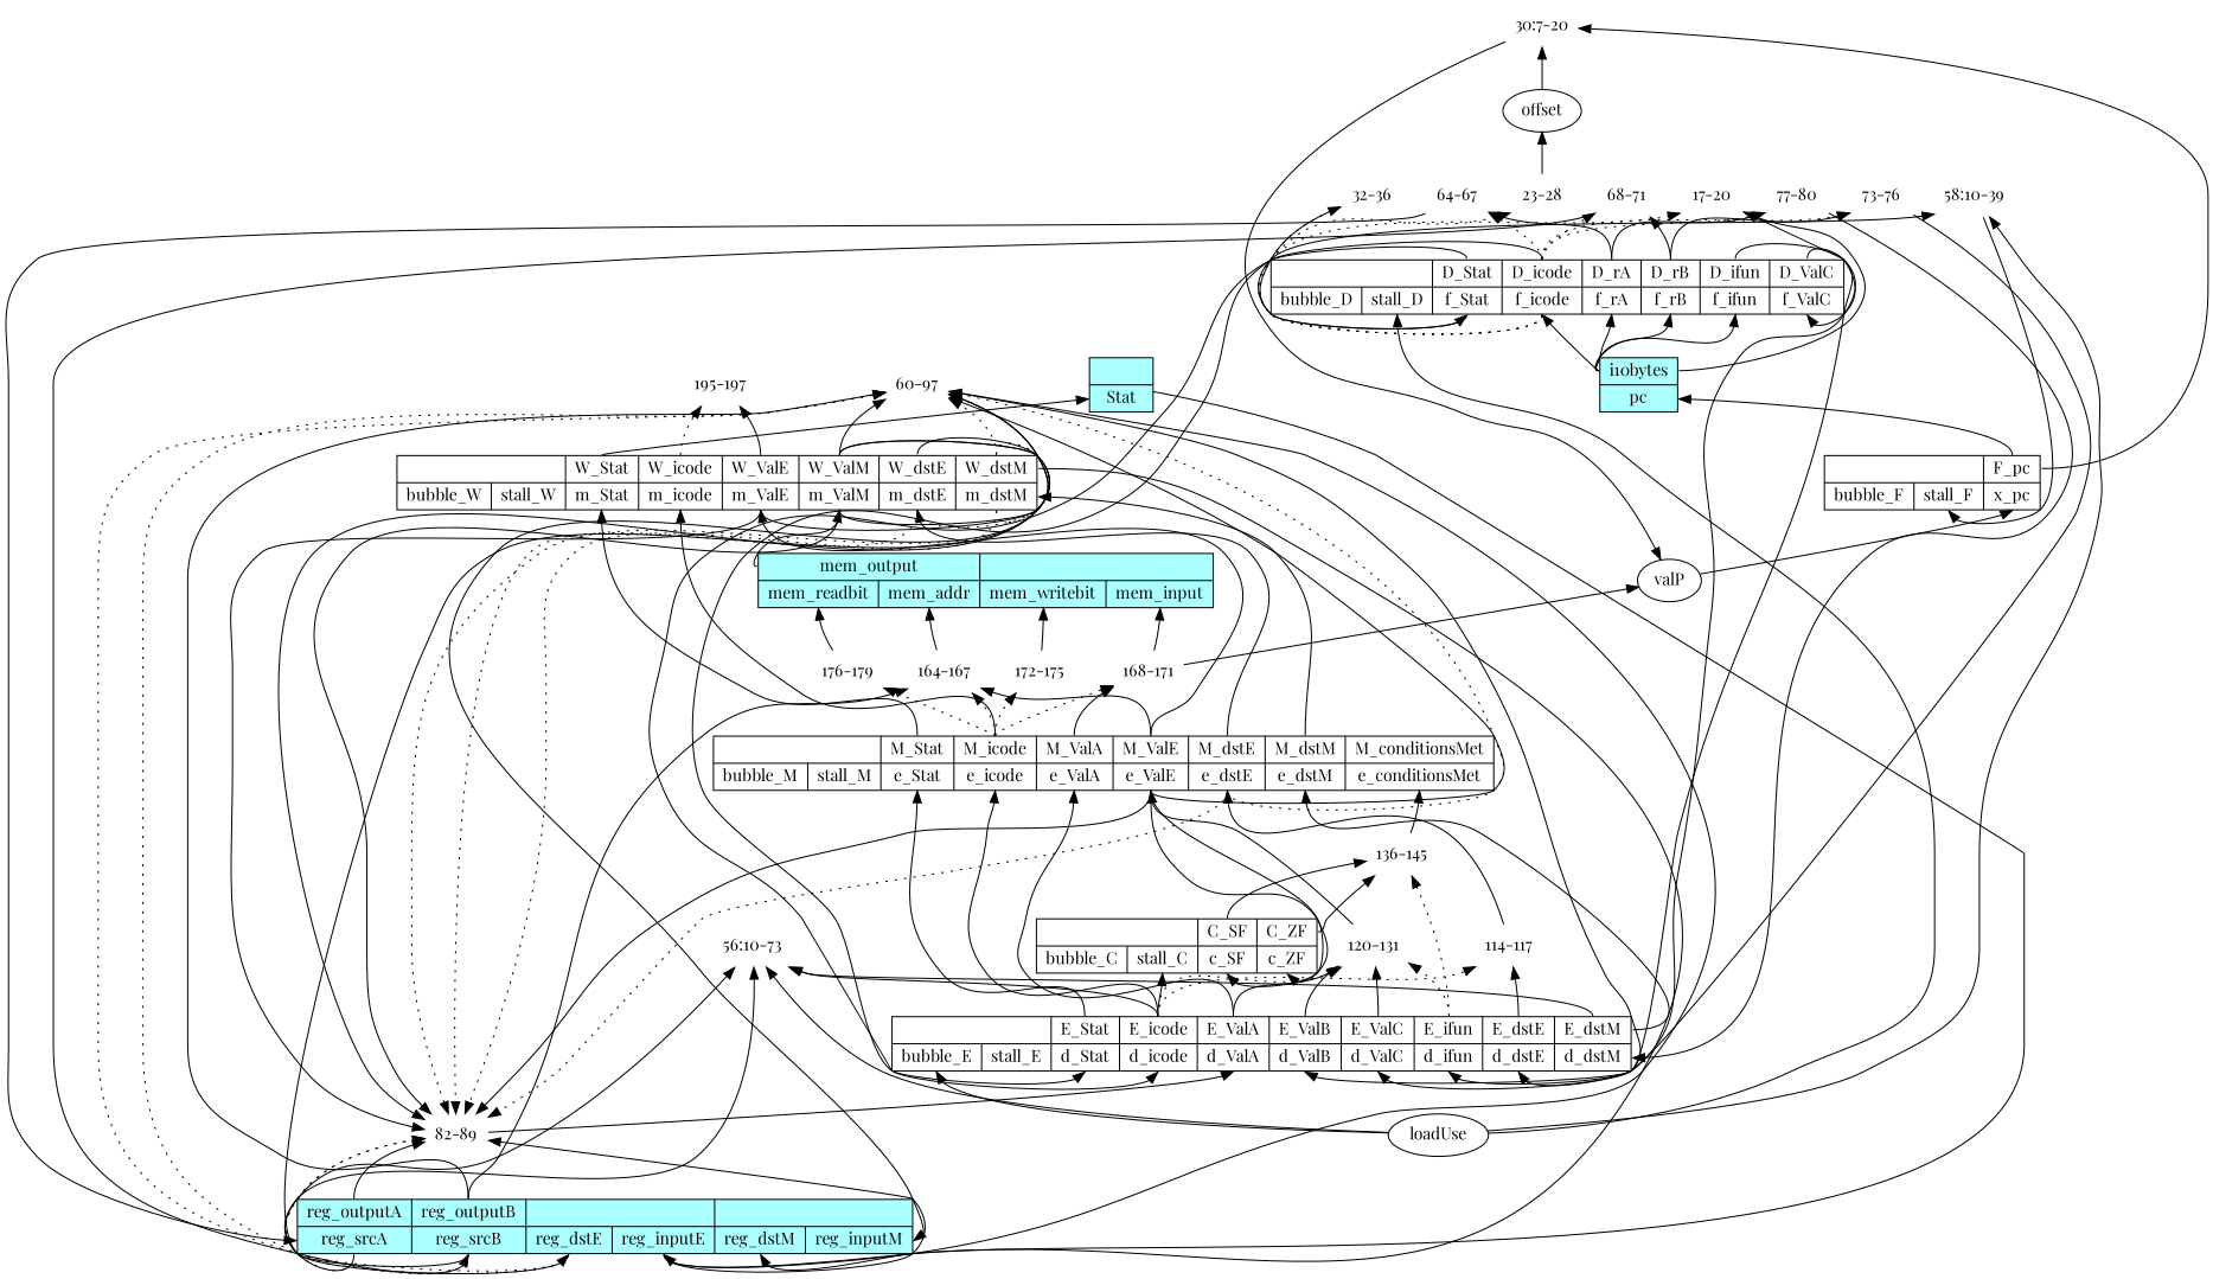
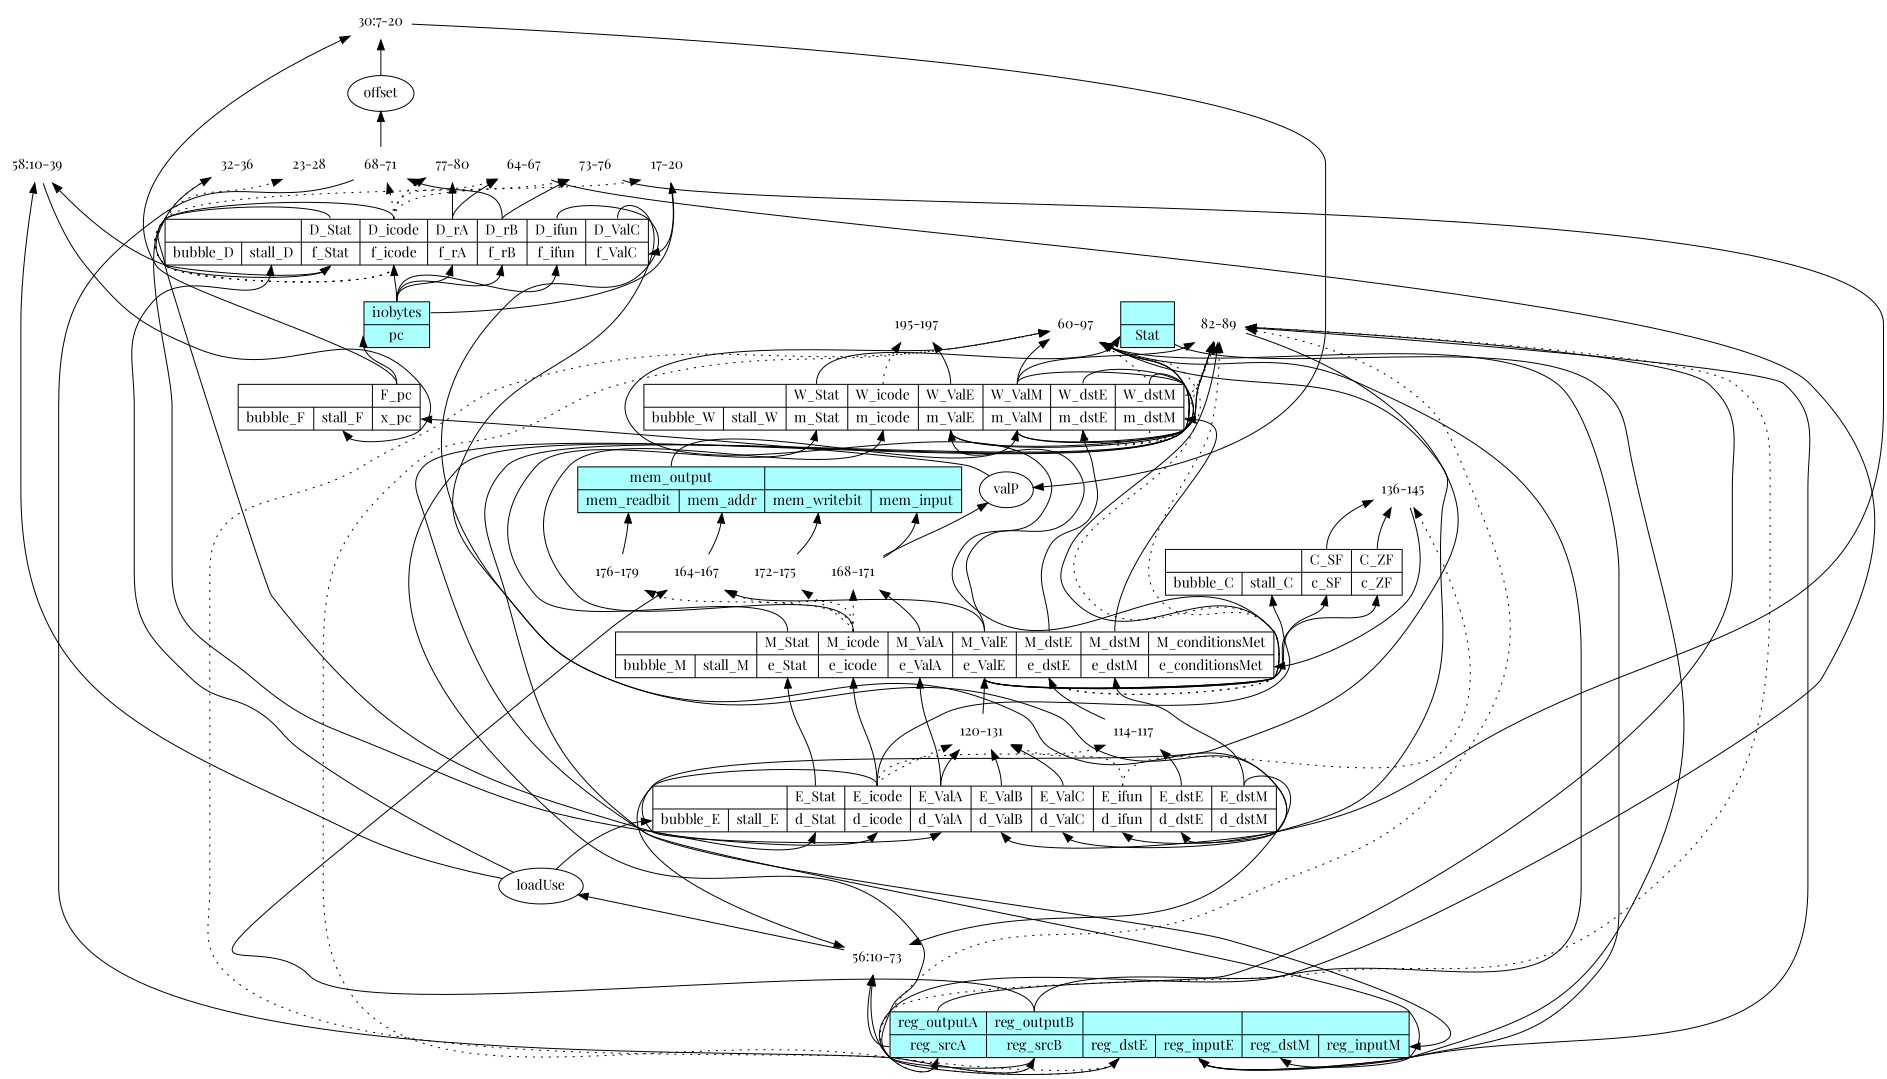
  digraph {
    fontname="Playfair Display"
    rankdir=BT
    node [fontname="Playfair Display" shape=none]
    edge [fontname="Playfair Display"]
    n1 [fillcolor="#aaffff" label="{<reg_outputA>reg_outputA|<reg_srcA>reg_srcA}|{<reg_outputB>reg_outputB|<reg_srcB>reg_srcB}|{|{<reg_dstE>reg_dstE|<reg_inputE>reg_inputE}}|{|{<reg_dstM>reg_dstM|<reg_inputM>reg_inputM}}" shape=record style=filled]
    n2 [label="56:10-73"]
    n3 [label="82-89"]
    n4 [label="60-97"]
    n5 [label="164-167"]
    loadUse [shape=""]
    n7 [label="{|{<bubble_E>bubble_E|<stall_E>stall_E}}|{<E_Stat>E_Stat|<d_Stat>d_Stat}|{<E_icode>E_icode|<d_icode>d_icode}|{<E_ValA>E_ValA|<d_ValA>d_ValA}|{<E_ValB>E_ValB|<d_ValB>d_ValB}|{<E_ValC>E_ValC|<d_ValC>d_ValC}|{<E_ifun>E_ifun|<d_ifun>d_ifun}|{<E_dstE>E_dstE|<d_dstE>d_dstE}|{<E_dstM>E_dstM|<d_dstM>d_dstM}" shape=record]
    n8 [fillcolor="#aaffff" label="{<mem_output>mem_output|{<mem_readbit>mem_readbit|<mem_addr>mem_addr}}|{|{<mem_writebit>mem_writebit|<mem_input>mem_input}}" shape=record style=filled]
    n9 [label="{|{<bubble_W>bubble_W|<stall_W>stall_W}}|{<W_Stat>W_Stat|<m_Stat>m_Stat}|{<W_icode>W_icode|<m_icode>m_icode}|{<W_ValE>W_ValE|<m_ValE>m_ValE}|{<W_ValM>W_ValM|<m_ValM>m_ValM}|{<W_dstE>W_dstE|<m_dstE>m_dstE}|{<W_dstM>W_dstM|<m_dstM>m_dstM}" shape=record]
    n10 [fillcolor="#aaffff" label="{|<Stat>Stat}" shape=record style=filled]
    n11 [label="195-197"]
    n12 [fillcolor="#aaffff" label="{<i10bytes>i10bytes|<pc>pc}" shape=record style=filled]
    n13 [label="{|{<bubble_D>bubble_D|<stall_D>stall_D}}|{<D_Stat>D_Stat|<f_Stat>f_Stat}|{<D_icode>D_icode|<f_icode>f_icode}|{<D_rA>D_rA|<f_rA>f_rA}|{<D_rB>D_rB|<f_rB>f_rB}|{<D_ifun>D_ifun|<f_ifun>f_ifun}|{<D_ValC>D_ValC|<f_ValC>f_ValC}" shape=record]
    n14 [label="17-20"]
    n15 [label="23-28"]
    n16 [label="32-36"]
    n17 [label="58:10-39"]
    n18 [label="64-67"]
    n19 [label="68-71"]
    n20 [label="73-76"]
    n21 [label="77-80"]
    n22 [label="{|{<bubble_F>bubble_F|<stall_F>stall_F}}|{<F_pc>F_pc|<x_pc>x_pc}" shape=record]
    n23 [label="30:7-20"]
    valP [shape=""]
    n25 [label="{|{<bubble_C>bubble_C|<stall_C>stall_C}}|{<C_SF>C_SF|<c_SF>c_SF}|{<C_ZF>C_ZF|<c_ZF>c_ZF}" shape=record]
    n26 [label="136-145"]
    n27 [label="{|{<bubble_M>bubble_M|<stall_M>stall_M}}|{<M_Stat>M_Stat|<e_Stat>e_Stat}|{<M_icode>M_icode|<e_icode>e_icode}|{<M_ValA>M_ValA|<e_ValA>e_ValA}|{<M_ValE>M_ValE|<e_ValE>e_ValE}|{<M_dstE>M_dstE|<e_dstE>e_dstE}|{<M_dstM>M_dstM|<e_dstM>e_dstM}|{<M_conditionsMet>M_conditionsMet|<e_conditionsMet>e_conditionsMet}" shape=record]
    offset [shape=""]
    n29 [label="114-117"]
    n30 [label="120-131"]
    n31 [label="168-171"]
    n32 [label="172-175"]
    n33 [label="176-179"]
    n1 -> n2 [tailport=reg_srcA]
    n1 -> n2 [tailport=reg_srcB]
    n1 -> n3 [tailport=reg_inputE]
    n1 -> n3 [tailport=reg_outputA]
    n1 -> n3 [style=dotted tailport=reg_dstE]
    n1 -> n3 [style=dotted tailport=reg_srcA]
    n1 -> n4 [tailport=reg_inputE]
    n1 -> n4 [tailport=reg_outputB]
    n1 -> n4 [style=dotted tailport=reg_dstE]
    n1 -> n4 [style=dotted tailport=reg_srcB]
    n1 -> n5 [tailport=reg_outputB]
-   loadUse -> n2
+   n2 -> loadUse
    n3 -> n7 [headport=d_ValA]
    n4 -> n7 [headport=d_ValB]
    n5 -> n8 [headport=mem_addr]
    loadUse -> n7 [headport=bubble_E]
    loadUse -> n13 [headport=stall_D]
    loadUse -> n17
    n7 -> n2 [tailport=E_dstM]
    n7 -> n2 [tailport=E_icode]
    n7 -> n25 [headport=stall_C tailport=E_icode]
    n7 -> n26 [style=dotted tailport=E_ifun]
    n7 -> n27 [headport=e_Stat tailport=E_Stat]
    n7 -> n27 [headport=e_icode tailport=E_icode]
    n7 -> n27 [headport=e_ValA tailport=E_ValA]
    n7 -> n27 [headport=e_dstM tailport=E_dstM]
    n7 -> n29 [tailport=E_dstE]
    n7 -> n29 [style=dotted tailport=E_icode]
    n7 -> n30 [tailport=E_ValA]
    n7 -> n30 [tailport=E_ValB]
    n7 -> n30 [tailport=E_ValC]
    n7 -> n30 [style=dotted tailport=E_icode]
    n7 -> n30 [style=dotted tailport=E_ifun]
    n8 -> n9 [headport=m_ValM tailport=mem_output]
    n9 -> n1 [headport=reg_dstE tailport=W_dstE]
    n9 -> n1 [headport=reg_dstM tailport=W_dstM]
    n9 -> n1 [headport=reg_inputM tailport=W_ValM]
    n9 -> n3 [tailport=m_ValE]
    n9 -> n3 [tailport=m_ValM]
    n9 -> n3 [tailport=W_ValM]
    n9 -> n3 [style=dotted tailport=m_dstE]
    n9 -> n3 [style=dotted tailport=m_dstM]
    n9 -> n3 [style=dotted tailport=W_dstM]
    n9 -> n4 [tailport=m_ValE]
    n9 -> n4 [tailport=m_ValM]
    n9 -> n4 [tailport=W_ValM]
    n9 -> n4 [style=dotted tailport=m_dstE]
    n9 -> n4 [style=dotted tailport=m_dstM]
    n9 -> n4 [style=dotted tailport=W_dstM]
    n9 -> n10 [headport=Stat tailport=W_Stat]
    n9 -> n11 [tailport=W_ValE]
    n9 -> n11 [style=dotted tailport=W_icode]
    n10 -> n1 [headport=reg_inputE]
    n12 -> n13 [headport=f_icode tailport=i10bytes]
    n12 -> n13 [headport=f_ifun tailport=i10bytes]
    n12 -> n13 [headport=f_rA tailport=i10bytes]
    n12 -> n13 [headport=f_rB tailport=i10bytes]
    n12 -> n14 [tailport=i10bytes]
    n13 -> n7 [headport=d_Stat tailport=D_Stat]
    n13 -> n7 [headport=d_icode tailport=D_icode]
    n13 -> n7 [headport=d_ifun tailport=D_ifun]
    n13 -> n7 [headport=d_ValC tailport=D_ValC]
    n13 -> n14 [style=dotted tailport=f_icode]
    n13 -> n15 [style=dotted tailport=f_icode]
    n13 -> n16 [style=dotted tailport=f_icode]
    n13 -> n17 [tailport=f_Stat]
    n13 -> n18 [tailport=D_rA]
    n13 -> n18 [style=dotted tailport=D_icode]
    n13 -> n19 [tailport=D_rB]
    n13 -> n19 [style=dotted tailport=D_icode]
    n13 -> n20 [tailport=D_rB]
    n13 -> n20 [style=dotted tailport=D_icode]
    n13 -> n21 [tailport=D_rA]
    n13 -> n21 [style=dotted tailport=D_icode]
    n14 -> n13 [headport=f_ValC]
-   n15 -> offset
+   n19 -> offset
    n16 -> n13 [headport=f_Stat]
    n17 -> n22 [headport=stall_F]
    n18 -> n1 [headport=reg_srcA]
    n19 -> n1 [headport=reg_srcB]
    n20 -> n7 [headport=d_dstE]
-   n21 -> n7 [headport=d_dstM]
    n22 -> n12 [headport=pc tailport=F_pc]
    n22 -> n23 [tailport=F_pc]
    n23 -> valP
    valP -> n22 [headport=x_pc]
    n25 -> n26 [tailport=C_SF]
    n25 -> n26 [tailport=C_ZF]
    n26 -> n27 [headport=e_conditionsMet]
    n27 -> n3 [tailport=e_ValE]
    n27 -> n3 [style=dotted tailport=e_dstE]
    n27 -> n4 [tailport=e_ValE]
    n27 -> n4 [style=dotted tailport=e_dstE]
    n27 -> n5 [tailport=M_ValE]
    n27 -> n5 [style=dotted tailport=M_icode]
    n27 -> n9 [headport=m_Stat tailport=M_Stat]
    n27 -> n9 [headport=m_icode tailport=M_icode]
    n27 -> n9 [headport=m_ValE tailport=M_ValE]
    n27 -> n9 [headport=m_dstE tailport=M_dstE]
    n27 -> n9 [headport=m_dstM tailport=M_dstM]
    n27 -> n25 [headport=c_ZF tailport=e_ValE]
    n27 -> n25 [headport=c_SF tailport=e_ValE]
    n27 -> n31 [tailport=M_ValA]
    n27 -> n31 [style=dotted tailport=M_icode]
    n27 -> n32 [style=dotted tailport=M_icode]
    n27 -> n33 [style=dotted tailport=M_icode]
    offset -> n23
    n29 -> n27 [headport=e_dstE]
    n30 -> n27 [headport=e_ValE]
    n31 -> n8 [headport=mem_input]
    n31 -> valP
    n32 -> n8 [headport=mem_writebit]
    n33 -> n8 [headport=mem_readbit]
  }
